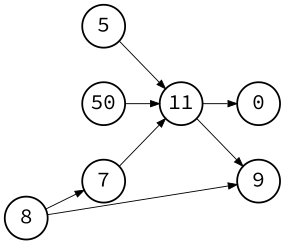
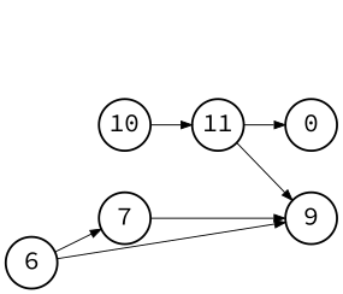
  digraph {
    nodesep=.4
    rankdir=LR
    ranksep=.4
    splines=line
    node [fillcolor="#ffffff" fontname="Source Code Pro,Ubuntu Mono" fontsize=18 margin=0 penwidth=1.5 shape=circle style=filled]
    edge [arrowsize=.75 fontname="Source Code Pro,Ubuntu Mono" fontsize=18 penwidth=.75]
-   5 [width=0.5]
    11 [width=0.5]
    n3 [label=0 width=0.5]
    9 [width=0.5]
-   10 [width=0.5 label=50]
+   10 [width=0.5]
    7 [width=0.5]
-   8 [width=0.5]
-   5 -> 11
+   8 [width=0.5 label=6]
    11 -> n3
    11 -> 9
    10 -> 11
-   7 -> 11
+   7 -> 9
    8 -> 9
    8 -> 7
  }
